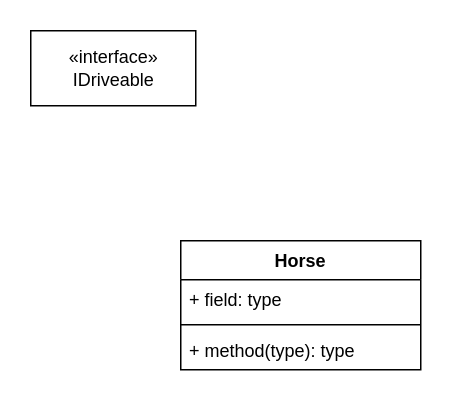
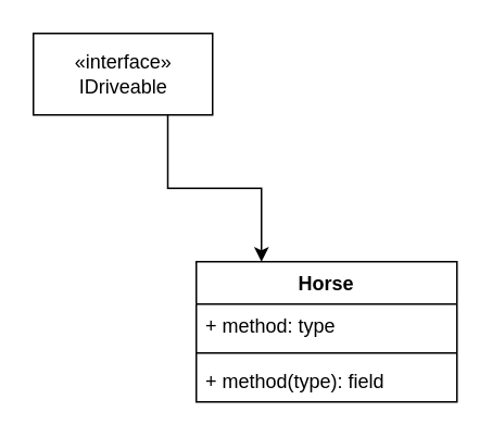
  <mxCell id="0" />
  <mxCell id="1" parent="0" />
+ <mxCell id="2" style="edgeStyle=orthogonalEdgeStyle;rounded=0;orthogonalLoop=1;jettySize=auto;html=1;exitX=0.75;exitY=1;exitDx=0;exitDy=0;entryX=0.25;entryY=0;entryDx=0;entryDy=0;" edge="1" parent="1" source="3" target="4"><mxGeometry relative="1" as="geometry" /></mxCell>
  <mxCell id="3" value="«interface»&lt;br&gt;IDriveable" style="html=1;" vertex="1" parent="1"><mxGeometry x="20" y="20" width="110" height="50" as="geometry" /></mxCell>
  <mxCell id="4" value="Horse" style="swimlane;fontStyle=1;align=center;verticalAlign=top;childLayout=stackLayout;horizontal=1;startSize=26;horizontalStack=0;resizeParent=1;resizeParentMax=0;resizeLast=0;collapsible=1;marginBottom=0;" vertex="1" parent="1"><mxGeometry x="120" y="160" width="160" height="86" as="geometry" /></mxCell>
- <mxCell id="5" value="+ field: type" style="text;strokeColor=none;fillColor=none;align=left;verticalAlign=top;spacingLeft=4;spacingRight=4;overflow=hidden;rotatable=0;points=[[0,0.5],[1,0.5]];portConstraint=eastwest;" vertex="1" parent="4"><mxGeometry y="26" width="160" height="26" as="geometry" /></mxCell>
+ <mxCell id="5" value="+ method: type" style="text;strokeColor=none;fillColor=none;align=left;verticalAlign=top;spacingLeft=4;spacingRight=4;overflow=hidden;rotatable=0;points=[[0,0.5],[1,0.5]];portConstraint=eastwest;" vertex="1" parent="4"><mxGeometry y="26" width="160" height="26" as="geometry" /></mxCell>
  <mxCell id="6" value="" style="line;strokeWidth=1;fillColor=none;align=left;verticalAlign=middle;spacingTop=-1;spacingLeft=3;spacingRight=3;rotatable=0;labelPosition=right;points=[];portConstraint=eastwest;" vertex="1" parent="4"><mxGeometry y="52" width="160" height="8" as="geometry" /></mxCell>
- <mxCell id="7" value="+ method(type): type" style="text;strokeColor=none;fillColor=none;align=left;verticalAlign=top;spacingLeft=4;spacingRight=4;overflow=hidden;rotatable=0;points=[[0,0.5],[1,0.5]];portConstraint=eastwest;" vertex="1" parent="4"><mxGeometry y="60" width="160" height="26" as="geometry" /></mxCell>
+ <mxCell id="7" value="+ method(type): field" style="text;strokeColor=none;fillColor=none;align=left;verticalAlign=top;spacingLeft=4;spacingRight=4;overflow=hidden;rotatable=0;points=[[0,0.5],[1,0.5]];portConstraint=eastwest;" vertex="1" parent="4"><mxGeometry y="60" width="160" height="26" as="geometry" /></mxCell>
